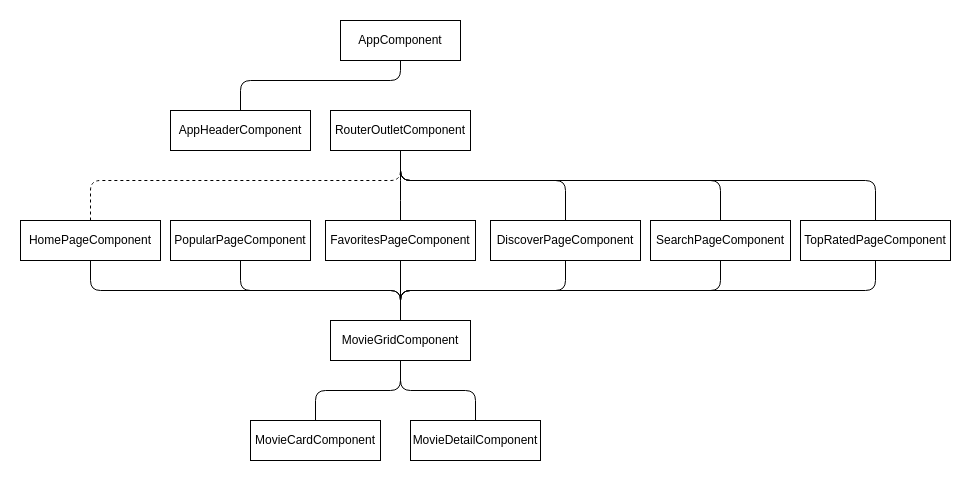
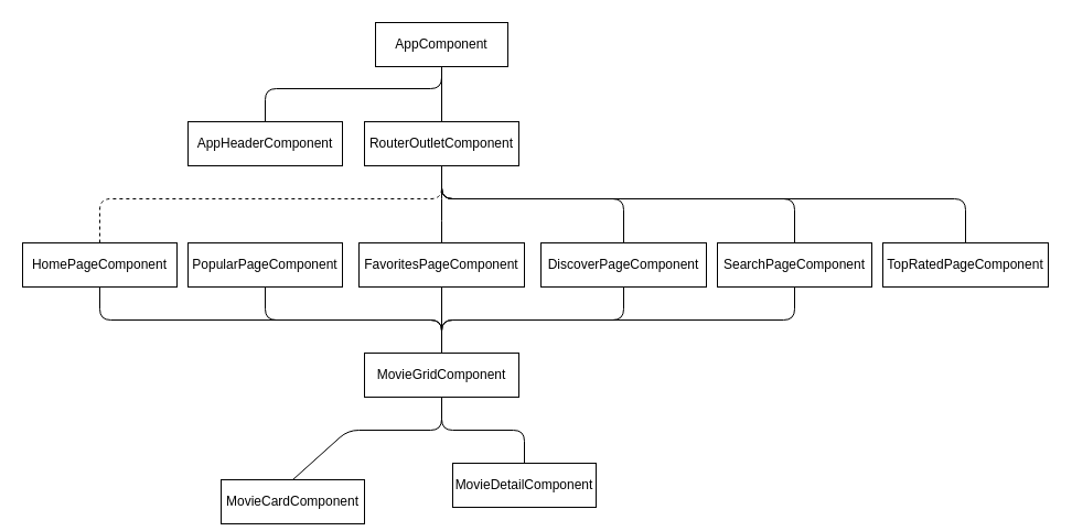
  <mxCell id="0" />
  <mxCell id="1" parent="0" />
  <mxCell id="2" value="AppComponent" style="rounded=0;whiteSpace=wrap;html=1;" parent="1" vertex="1"><mxGeometry x="340" y="20" width="120" height="40" as="geometry" /></mxCell>
  <mxCell id="3" value="AppHeaderComponent" style="rounded=0;whiteSpace=wrap;html=1;" parent="1" vertex="1"><mxGeometry x="170" y="110" width="140" height="40" as="geometry" /></mxCell>
  <mxCell id="4" value="RouterOutletComponent" style="rounded=0;whiteSpace=wrap;html=1;" parent="1" vertex="1"><mxGeometry x="330" y="110" width="140" height="40" as="geometry" /></mxCell>
  <mxCell id="5" value="TopRatedPageComponent" style="rounded=0;whiteSpace=wrap;html=1;" parent="1" vertex="1"><mxGeometry x="800" y="220" width="150" height="40" as="geometry" /></mxCell>
  <mxCell id="6" value="SearchPageComponent" style="rounded=0;whiteSpace=wrap;html=1;" parent="1" vertex="1"><mxGeometry x="650" y="220" width="140" height="40" as="geometry" /></mxCell>
  <mxCell id="7" value="PopularPageComponent" style="rounded=0;whiteSpace=wrap;html=1;" parent="1" vertex="1"><mxGeometry x="170" y="220" width="140" height="40" as="geometry" /></mxCell>
  <mxCell id="8" value="DiscoverPageComponent" style="rounded=0;whiteSpace=wrap;html=1;" parent="1" vertex="1"><mxGeometry x="490" y="220" width="150" height="40" as="geometry" /></mxCell>
+ <mxCell id="9" value="" style="endArrow=none;html=1;entryX=0.5;entryY=1;entryDx=0;entryDy=0;exitX=0.5;exitY=0;exitDx=0;exitDy=0;" parent="1" source="4" target="2" edge="1"><mxGeometry width="50" height="50" relative="1" as="geometry"><mxPoint x="410" y="400" as="sourcePoint" /><mxPoint x="460" y="350" as="targetPoint" /></mxGeometry></mxCell>
  <mxCell id="10" value="" style="endArrow=none;html=1;entryX=0.5;entryY=1;entryDx=0;entryDy=0;exitX=0.5;exitY=0;exitDx=0;exitDy=0;" parent="1" source="3" target="2" edge="1"><mxGeometry width="50" height="50" relative="1" as="geometry"><mxPoint x="410" y="120" as="sourcePoint" /><mxPoint x="410" y="70" as="targetPoint" /><Array as="points"><mxPoint x="240" y="80" /><mxPoint x="400" y="80" /></Array></mxGeometry></mxCell>
  <mxCell id="11" value="FavoritesPageComponent" style="rounded=0;whiteSpace=wrap;html=1;" parent="1" vertex="1"><mxGeometry x="325" y="220" width="150" height="40" as="geometry" /></mxCell>
  <mxCell id="12" value="HomePageComponent" style="rounded=0;whiteSpace=wrap;html=1;" parent="1" vertex="1"><mxGeometry y="220" width="140" height="40" as="geometry" x="20" /></mxCell>
  <mxCell id="13" value="" style="endArrow=none;html=1;entryX=0.5;entryY=1;entryDx=0;entryDy=0;exitX=0.5;exitY=0;exitDx=0;exitDy=0;dashed=1;" parent="1" source="12" target="4" edge="1"><mxGeometry width="50" height="50" relative="1" as="geometry"><mxPoint x="410" y="400" as="sourcePoint" /><mxPoint x="460" y="350" as="targetPoint" /><Array as="points"><mxPoint x="90" y="180" /><mxPoint x="400" y="180" /></Array></mxGeometry></mxCell>
  <mxCell id="14" value="" style="endArrow=none;html=1;entryX=0.5;entryY=1;entryDx=0;entryDy=0;exitX=0.5;exitY=0;exitDx=0;exitDy=0;" parent="1" source="11" target="4" edge="1"><mxGeometry width="50" height="50" relative="1" as="geometry"><mxPoint x="260" y="230" as="sourcePoint" /><mxPoint x="410" y="160" as="targetPoint" /><Array as="points"><mxPoint x="400" y="190" /></Array></mxGeometry></mxCell>
  <mxCell id="15" value="" style="endArrow=none;html=1;exitX=0.5;exitY=0;exitDx=0;exitDy=0;" parent="1" source="8" edge="1"><mxGeometry width="50" height="50" relative="1" as="geometry"><mxPoint x="340" y="310" as="sourcePoint" /><mxPoint x="400" y="150" as="targetPoint" /><Array as="points"><mxPoint x="565" y="180" /><mxPoint x="400" y="180" /></Array></mxGeometry></mxCell>
  <mxCell id="16" value="" style="endArrow=none;html=1;exitX=0.5;exitY=0;exitDx=0;exitDy=0;" parent="1" source="6" edge="1"><mxGeometry width="50" height="50" relative="1" as="geometry"><mxPoint x="550" y="230" as="sourcePoint" /><mxPoint x="400" y="150" as="targetPoint" /><Array as="points"><mxPoint x="720" y="180" /><mxPoint x="400" y="180" /></Array></mxGeometry></mxCell>
  <mxCell id="17" value="" style="endArrow=none;html=1;exitX=0.5;exitY=0;exitDx=0;exitDy=0;" parent="1" source="5" edge="1"><mxGeometry width="50" height="50" relative="1" as="geometry"><mxPoint x="690" y="230" as="sourcePoint" /><mxPoint x="400" y="150" as="targetPoint" /><Array as="points"><mxPoint x="875" y="180" /><mxPoint x="400" y="180" /></Array></mxGeometry></mxCell>
  <mxCell id="18" value="MovieDetailComponent" style="rounded=0;whiteSpace=wrap;html=1;" parent="1" vertex="1"><mxGeometry x="410" y="420" width="130" height="40" as="geometry" /></mxCell>
- <mxCell id="19" value="MovieCardComponent" style="rounded=0;whiteSpace=wrap;html=1;" parent="1" vertex="1"><mxGeometry x="250" y="420" width="130" height="40" as="geometry" /></mxCell>
+ <mxCell id="19" value="MovieCardComponent" style="rounded=0;whiteSpace=wrap;html=1;" parent="1" vertex="1"><mxGeometry x="200" y="435" width="130" height="40" as="geometry" /></mxCell>
  <mxCell id="20" value="MovieGridComponent" style="rounded=0;whiteSpace=wrap;html=1;" parent="1" vertex="1"><mxGeometry x="330" y="320" width="140" height="40" as="geometry" /></mxCell>
  <mxCell id="21" value="" style="endArrow=none;html=1;exitX=0.5;exitY=0;exitDx=0;exitDy=0;" parent="1" source="20" edge="1"><mxGeometry width="50" height="50" relative="1" as="geometry"><mxPoint x="410" y="230" as="sourcePoint" /><mxPoint x="400" y="260" as="targetPoint" /><Array as="points" /></mxGeometry></mxCell>
  <mxCell id="22" value="" style="endArrow=none;html=1;exitX=0.5;exitY=0;exitDx=0;exitDy=0;entryX=0.5;entryY=1;entryDx=0;entryDy=0;" parent="1" source="19" target="20" edge="1"><mxGeometry width="50" height="50" relative="1" as="geometry"><mxPoint x="260" y="410" as="sourcePoint" /><mxPoint x="260" y="350" as="targetPoint" /><Array as="points"><mxPoint x="315" y="390" /><mxPoint x="400" y="390" /></Array></mxGeometry></mxCell>
  <mxCell id="23" value="" style="endArrow=none;html=1;exitX=0.5;exitY=0;exitDx=0;exitDy=0;entryX=0.5;entryY=1;entryDx=0;entryDy=0;" parent="1" source="18" target="20" edge="1"><mxGeometry width="50" height="50" relative="1" as="geometry"><mxPoint x="260" y="430" as="sourcePoint" /><mxPoint x="410" y="370" as="targetPoint" /><Array as="points"><mxPoint x="475" y="390" /><mxPoint x="400" y="390" /></Array></mxGeometry></mxCell>
  <mxCell id="24" value="" style="endArrow=none;html=1;exitX=0.5;exitY=1;exitDx=0;exitDy=0;entryX=0.5;entryY=0;entryDx=0;entryDy=0;" edge="1" parent="1" source="12" target="20"><mxGeometry width="50" height="50" relative="1" as="geometry"><mxPoint x="310" y="350" as="sourcePoint" /><mxPoint x="360" y="300" as="targetPoint" /><Array as="points"><mxPoint x="90" y="290" /><mxPoint x="400" y="290" /></Array></mxGeometry></mxCell>
  <mxCell id="25" value="" style="endArrow=none;html=1;exitX=0.5;exitY=1;exitDx=0;exitDy=0;entryX=0.5;entryY=0;entryDx=0;entryDy=0;" edge="1" parent="1" source="7" target="20"><mxGeometry width="50" height="50" relative="1" as="geometry"><mxPoint x="100" y="270" as="sourcePoint" /><mxPoint x="410" y="330" as="targetPoint" /><Array as="points"><mxPoint x="240" y="290" /><mxPoint x="400" y="290" /></Array></mxGeometry></mxCell>
  <mxCell id="26" value="" style="endArrow=none;html=1;exitX=0.5;exitY=1;exitDx=0;exitDy=0;entryX=0.5;entryY=0;entryDx=0;entryDy=0;" edge="1" parent="1" source="8" target="20"><mxGeometry width="50" height="50" relative="1" as="geometry"><mxPoint x="250" y="270" as="sourcePoint" /><mxPoint x="410" y="330" as="targetPoint" /><Array as="points"><mxPoint x="565" y="290" /><mxPoint x="400" y="290" /></Array></mxGeometry></mxCell>
  <mxCell id="27" value="" style="endArrow=none;html=1;exitX=0.5;exitY=1;exitDx=0;exitDy=0;entryX=0.5;entryY=0;entryDx=0;entryDy=0;" edge="1" parent="1" source="6" target="20"><mxGeometry width="50" height="50" relative="1" as="geometry"><mxPoint x="575" y="270" as="sourcePoint" /><mxPoint x="410" y="330" as="targetPoint" /><Array as="points"><mxPoint x="720" y="290" /><mxPoint x="400" y="290" /></Array></mxGeometry></mxCell>
- <mxCell id="28" value="" style="endArrow=none;html=1;exitX=0.5;exitY=1;exitDx=0;exitDy=0;entryX=0.5;entryY=0;entryDx=0;entryDy=0;" edge="1" parent="1" source="5" target="20"><mxGeometry width="50" height="50" relative="1" as="geometry"><mxPoint x="730" y="270" as="sourcePoint" /><mxPoint x="410" y="330" as="targetPoint" /><Array as="points"><mxPoint x="875" y="290" /><mxPoint x="400" y="290" /></Array></mxGeometry></mxCell>
